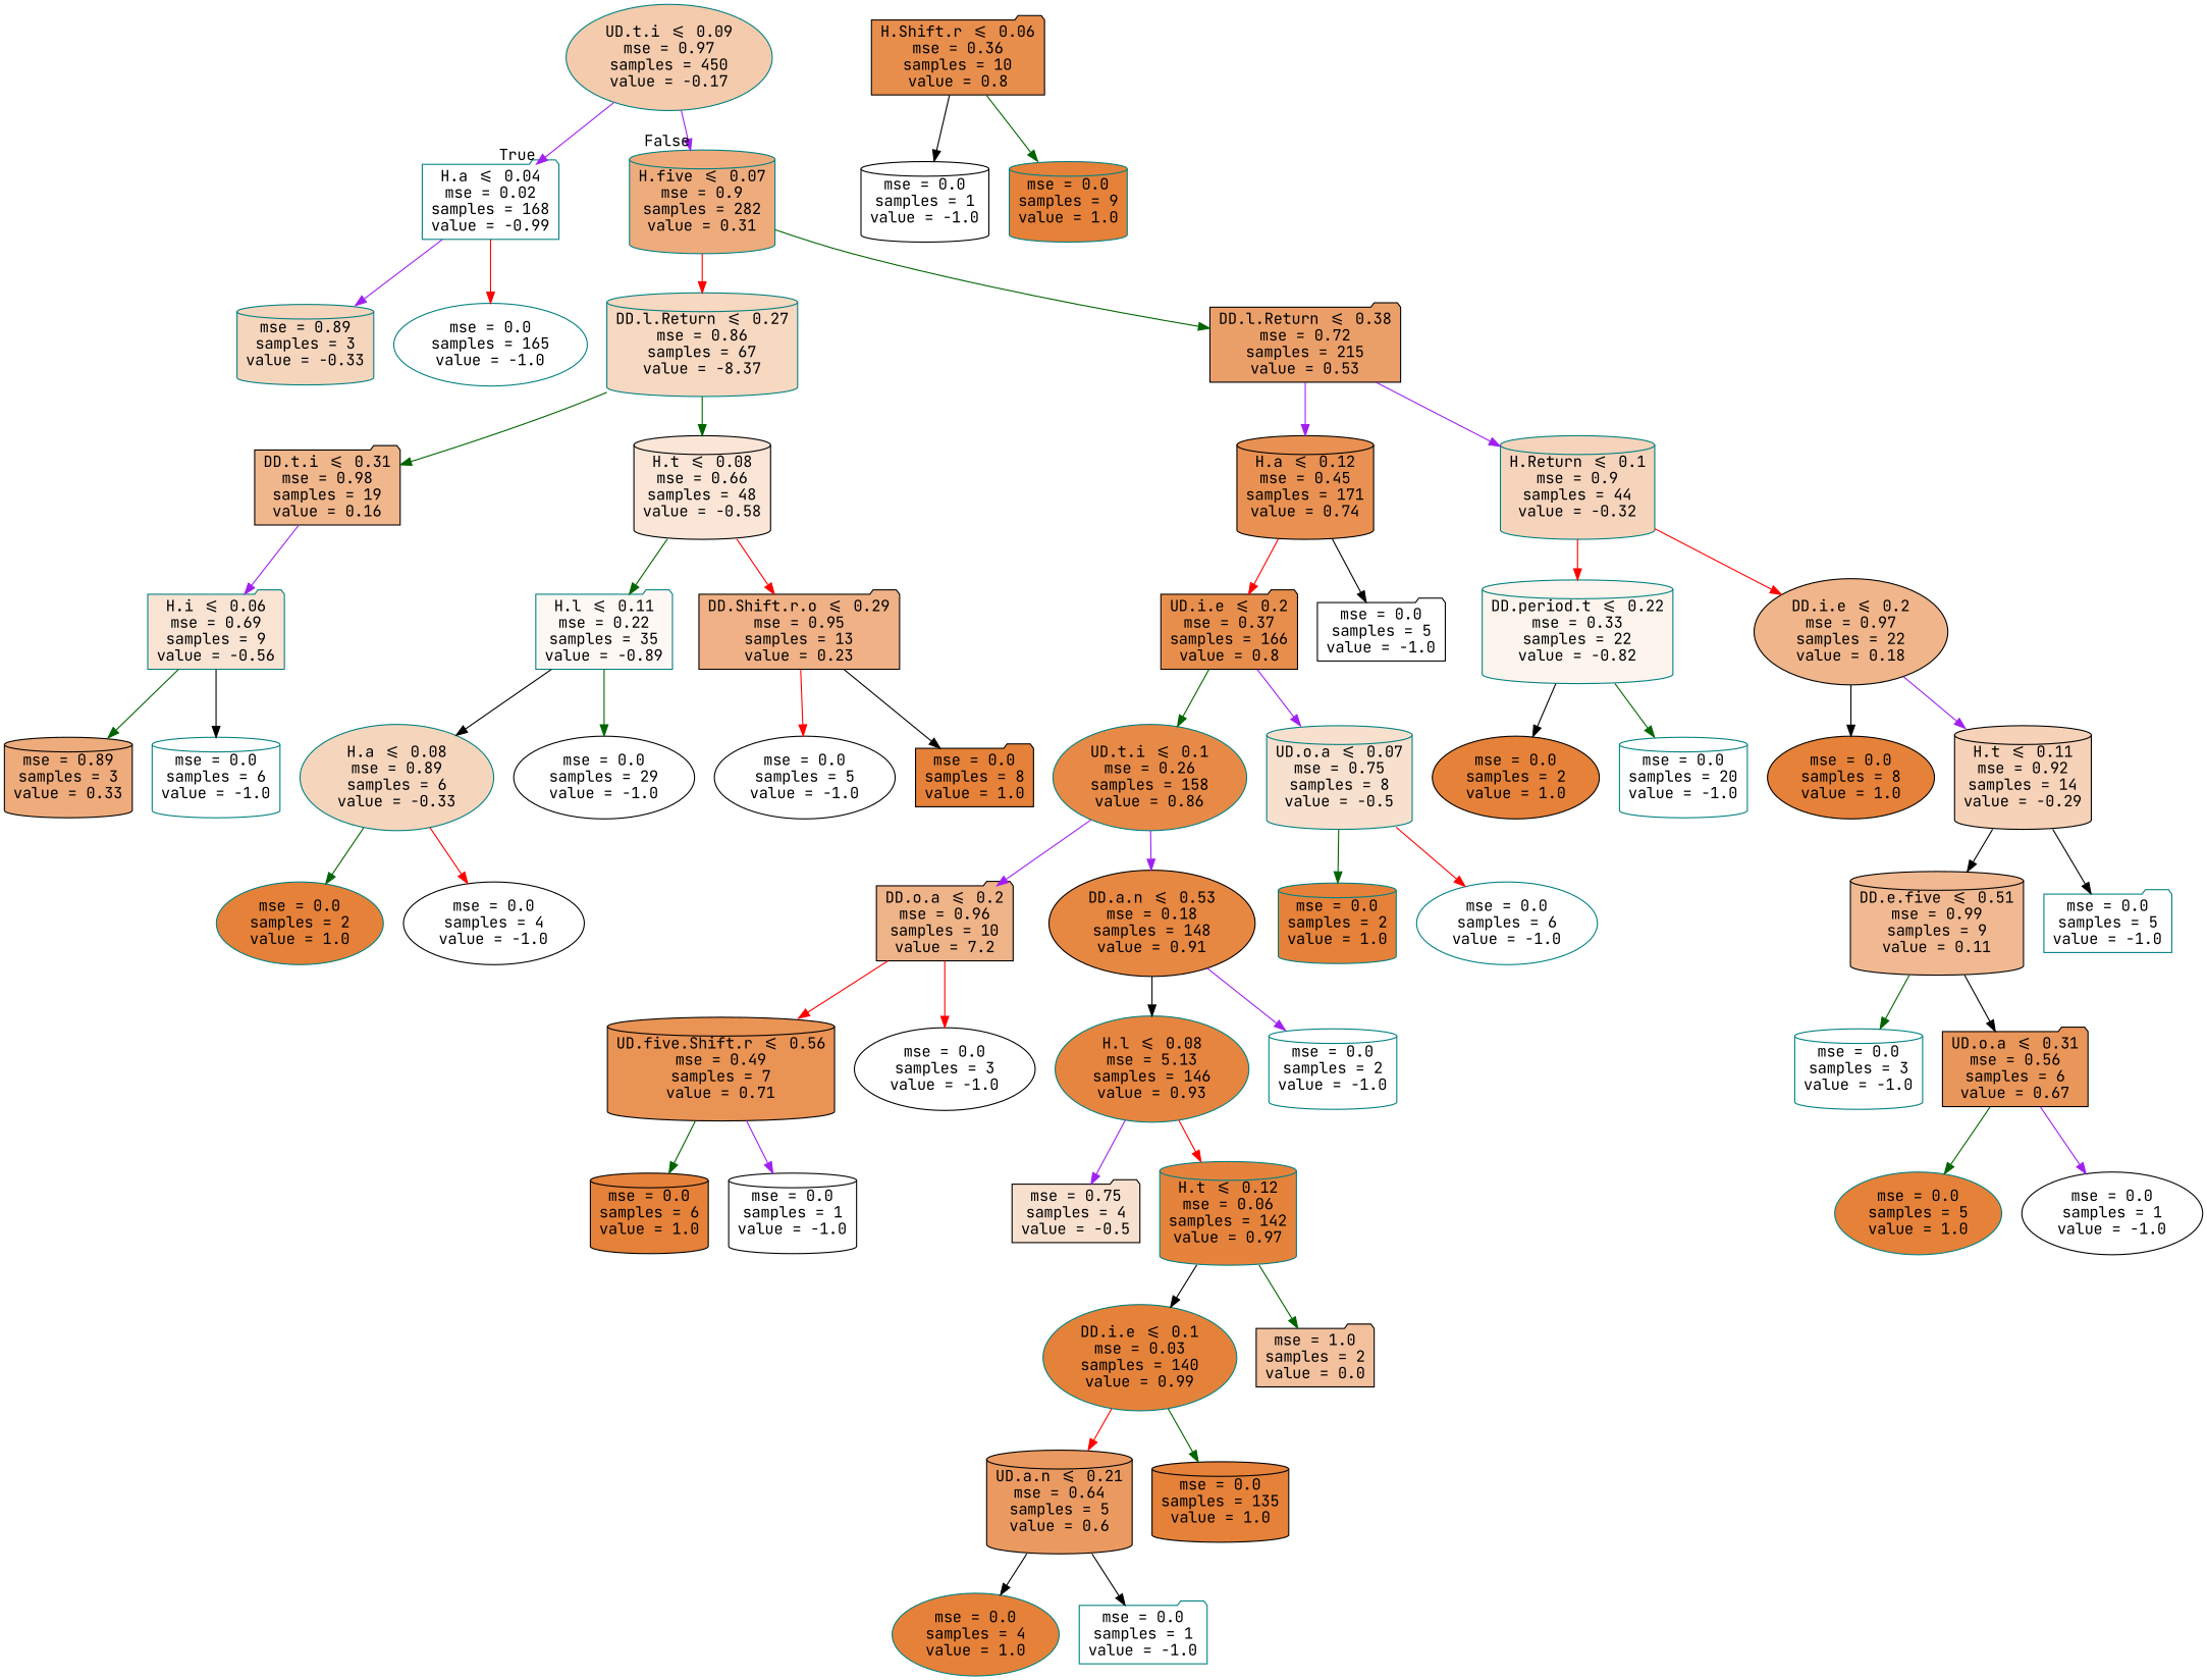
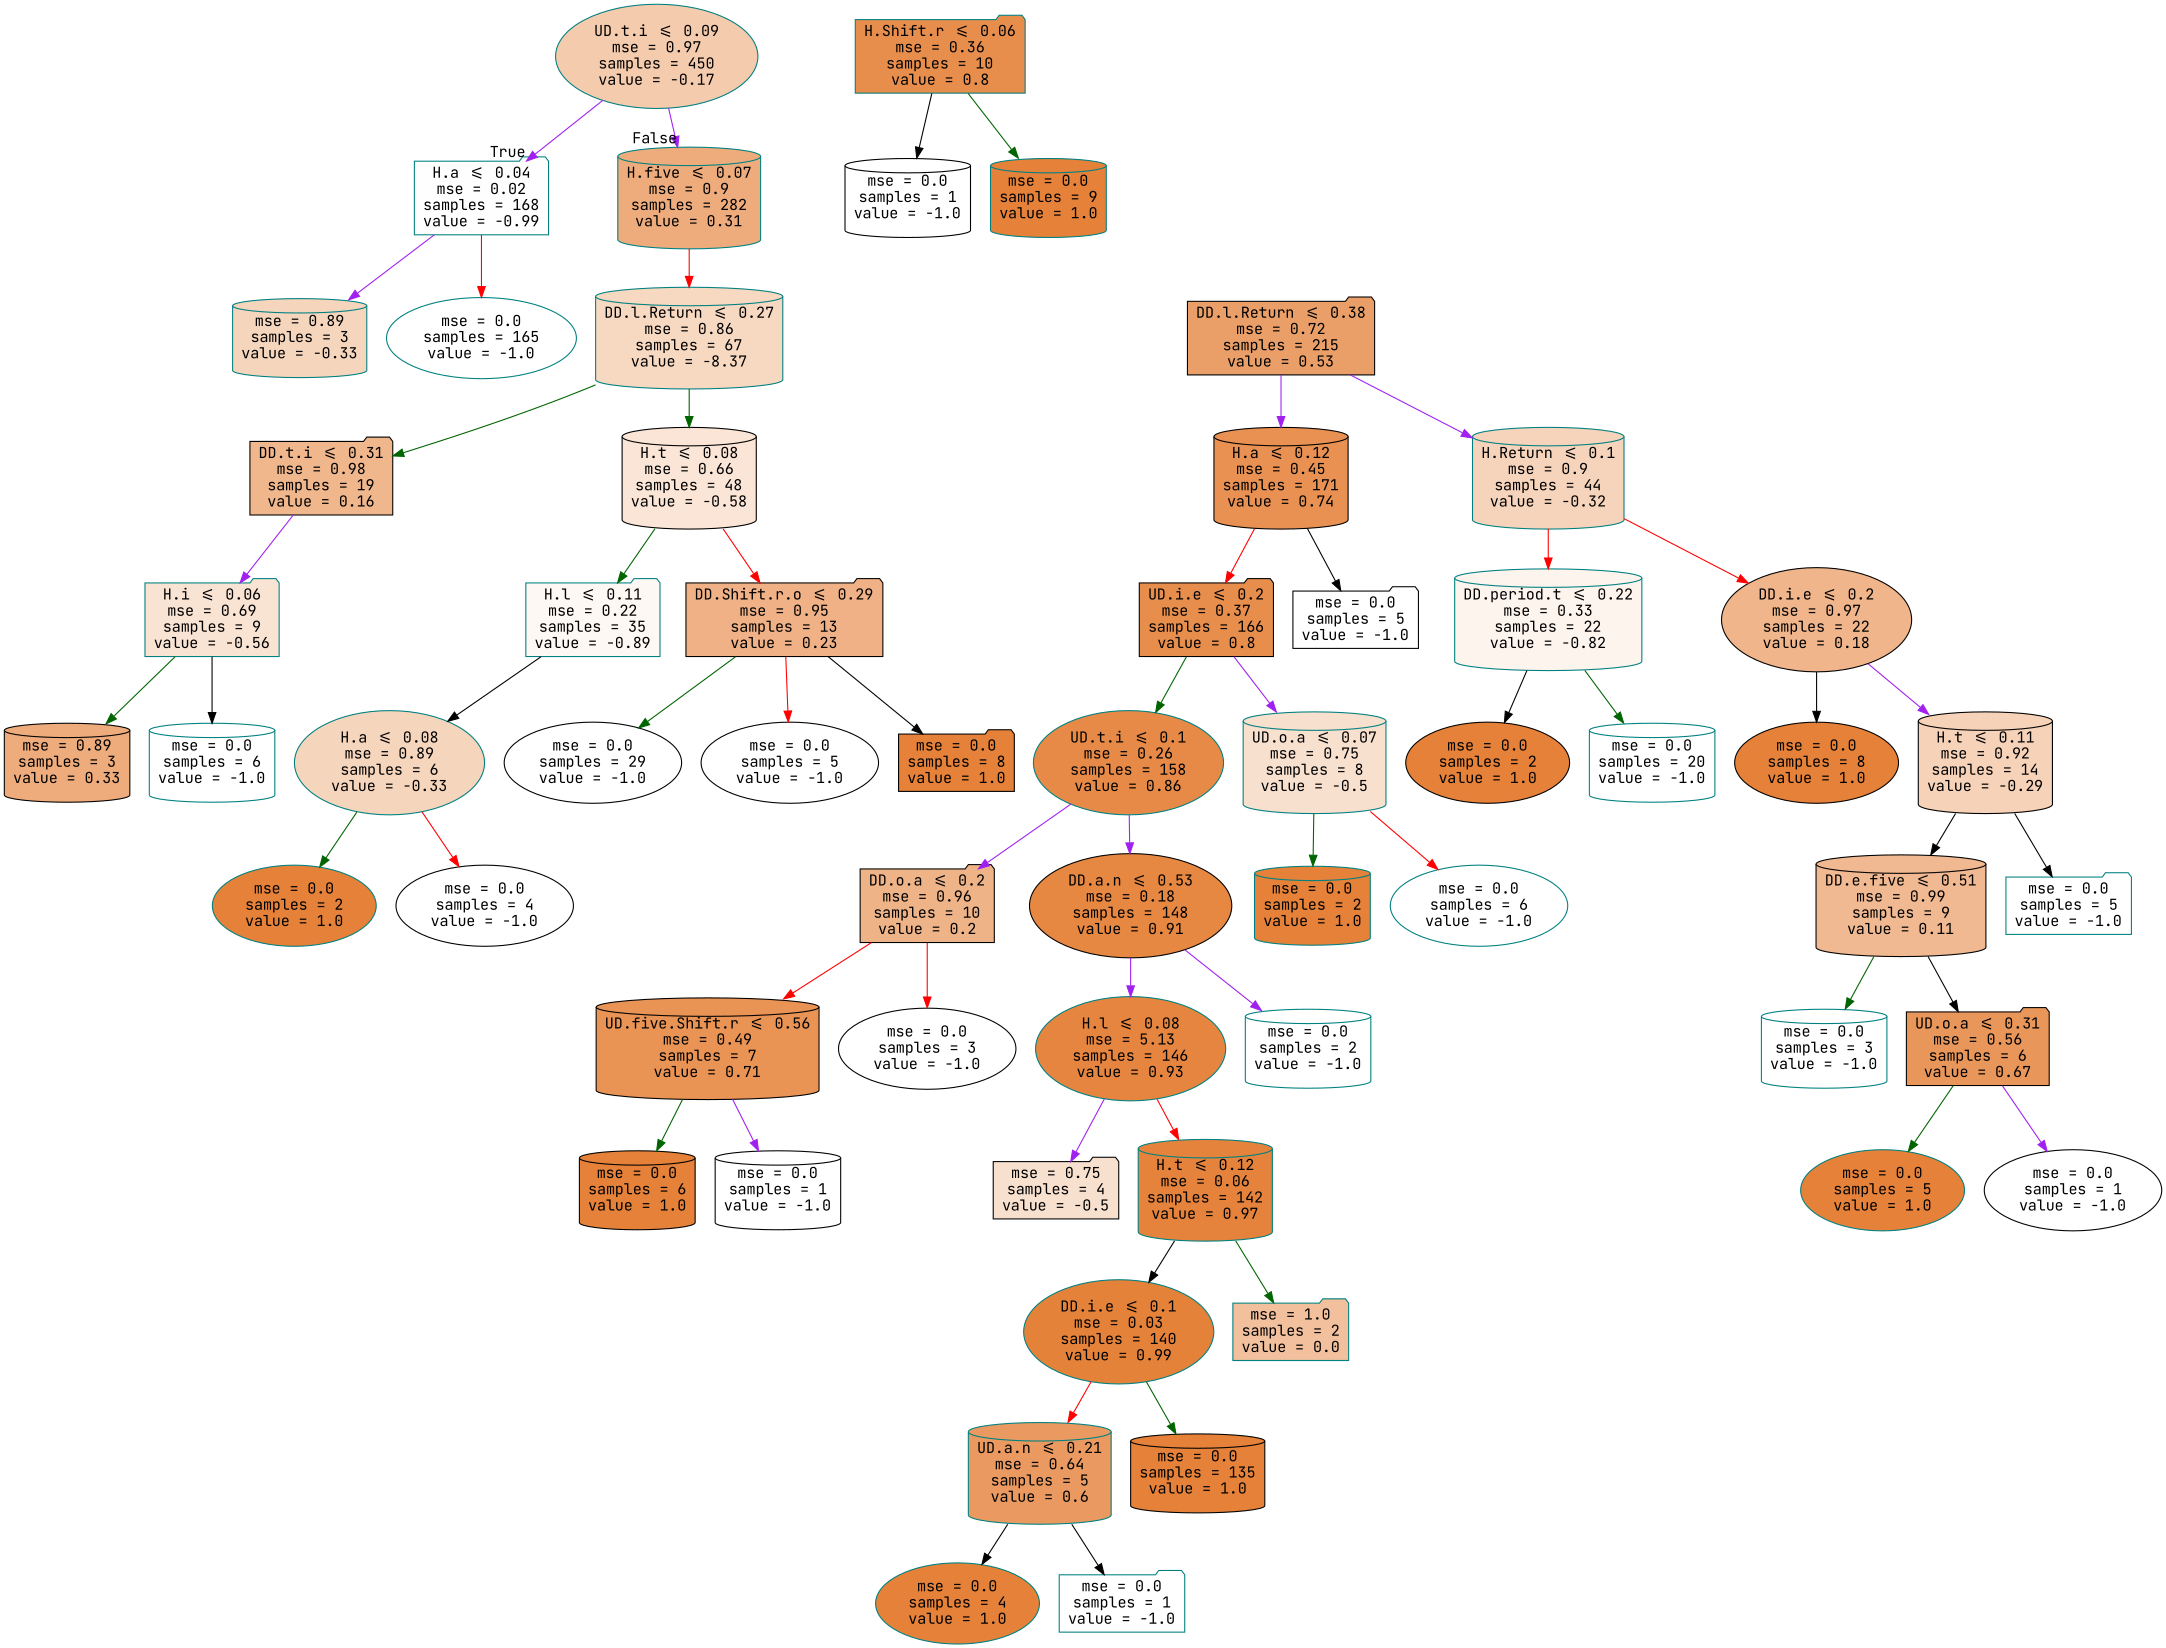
  digraph {
    fontname="JetBrains Mono"
    node [color=teal fillcolor="#ffffff" fontname="JetBrains Mono" shape=cylinder style="filled, rounded"]
    edge [color=darkgreen fontname="JetBrains Mono"]
    n1 [fillcolor="#f4cbad" label="UD.t.i <= 0.09\nmse = 0.97\nsamples = 450\nvalue = -0.17" shape=ellipse]
    n2 [fillcolor="#fffefe" label="H.a <= 0.04\nmse = 0.02\nsamples = 168\nvalue = -0.99" shape=folder]
    n3 [fillcolor="#eeac7d" label="H.five <= 0.07\nmse = 0.9\nsamples = 282\nvalue = 0.31"]
    n4 [fillcolor="#f6d5bd" label="mse = 0.89\nsamples = 3\nvalue = -0.33"]
    n5 [label="mse = 0.0\nsamples = 165\nvalue = -1.0" shape=ellipse]
    n6 [fillcolor="#f7d8c1" label="DD.l.Return <= 0.27\nmse = 0.86\nsamples = 67\nvalue = -8.37"]
    n7 [color=black fillcolor="#eb9f68" label="DD.l.Return <= 0.38\nmse = 0.72\nsamples = 215\nvalue = 0.53" shape=folder]
    n8 [color=black fillcolor="#f0b68c" label="DD.t.i <= 0.31\nmse = 0.98\nsamples = 19\nvalue = 0.16" shape=folder]
    n9 [color=black fillcolor="#fae5d6" label="H.t <= 0.08\nmse = 0.66\nsamples = 48\nvalue = -0.58"]
    n10 [color=black fillcolor="#e89152" label="H.a <= 0.12\nmse = 0.45\nsamples = 171\nvalue = 0.74"]
    n11 [fillcolor="#f6d4bc" label="H.Return <= 0.1\nmse = 0.9\nsamples = 44\nvalue = -0.32"]
    n12 [fillcolor="#f9e3d3" label="H.i <= 0.06\nmse = 0.69\nsamples = 9\nvalue = -0.56" shape=folder]
    n13 [fillcolor="#fef8f4" label="H.l <= 0.11\nmse = 0.22\nsamples = 35\nvalue = -0.89" shape=folder]
    n14 [color=black fillcolor="#efb185" label="DD.Shift.r.o <= 0.29\nmse = 0.95\nsamples = 13\nvalue = 0.23" shape=folder]
    n15 [color=black fillcolor="#eeab7b" label="mse = 0.89\nsamples = 3\nvalue = 0.33"]
    n16 [label="mse = 0.0\nsamples = 6\nvalue = -1.0"]
-   n17 [color=black fillcolor="#e88e4d" label="H.Shift.r <= 0.06\nmse = 0.36\nsamples = 10\nvalue = 0.8" shape=folder]
+   n17 [fillcolor="#e88e4d" label="H.Shift.r <= 0.06\nmse = 0.36\nsamples = 10\nvalue = 0.8" shape=folder]
    n18 [color=black label="mse = 0.0\nsamples = 1\nvalue = -1.0"]
    n19 [fillcolor="#e58139" label="mse = 0.0\nsamples = 9\nvalue = 1.0"]
    n20 [color=black label="mse = 0.0\nsamples = 29\nvalue = -1.0" shape=ellipse]
    n21 [fillcolor="#f6d5bd" label="H.a <= 0.08\nmse = 0.89\nsamples = 6\nvalue = -0.33" shape=ellipse]
    n22 [color=black label="mse = 0.0\nsamples = 5\nvalue = -1.0" shape=ellipse]
    n23 [color=black fillcolor="#e58139" label="mse = 0.0\nsamples = 8\nvalue = 1.0" shape=folder]
    n24 [fillcolor="#e58139" label="mse = 0.0\nsamples = 2\nvalue = 1.0" shape=ellipse]
    n25 [color=black label="mse = 0.0\nsamples = 4\nvalue = -1.0" shape=ellipse]
    n26 [color=black fillcolor="#e88e4d" label="UD.i.e <= 0.2\nmse = 0.37\nsamples = 166\nvalue = 0.8" shape=folder]
    n27 [color=black label="mse = 0.0\nsamples = 5\nvalue = -1.0" shape=folder]
    n28 [fillcolor="#fdf4ed" label="DD.period.t <= 0.22\nmse = 0.33\nsamples = 22\nvalue = -0.82"]
    n29 [color=black fillcolor="#f0b58a" label="DD.i.e <= 0.2\nmse = 0.97\nsamples = 22\nvalue = 0.18" shape=ellipse]
    n30 [fillcolor="#e78a47" label="UD.t.i <= 0.1\nmse = 0.26\nsamples = 158\nvalue = 0.86" shape=ellipse]
    n31 [fillcolor="#f8e0ce" label="UD.o.a <= 0.07\nmse = 0.75\nsamples = 8\nvalue = -0.5"]
-   n32 [color=black fillcolor="#efb388" label="DD.o.a <= 0.2\nmse = 0.96\nsamples = 10\nvalue = 7.2" shape=folder]
+   n32 [color=black fillcolor="#efb388" label="DD.o.a <= 0.2\nmse = 0.96\nsamples = 10\nvalue = 0.2" shape=folder]
    n33 [color=black fillcolor="#e68742" label="DD.a.n <= 0.53\nmse = 0.18\nsamples = 148\nvalue = 0.91" shape=ellipse]
    n34 [fillcolor="#e58139" label="mse = 0.0\nsamples = 2\nvalue = 1.0"]
    n35 [label="mse = 0.0\nsamples = 6\nvalue = -1.0" shape=ellipse]
    n36 [color=black fillcolor="#e99355" label="UD.five.Shift.r <= 0.56\nmse = 0.49\nsamples = 7\nvalue = 0.71"]
    n37 [color=black label="mse = 0.0\nsamples = 3\nvalue = -1.0" shape=ellipse]
    n38 [fillcolor="#e68540" label="H.l <= 0.08\nmse = 5.13\nsamples = 146\nvalue = 0.93" shape=ellipse]
    n39 [label="mse = 0.0\nsamples = 2\nvalue = -1.0"]
    n40 [color=black fillcolor="#e58139" label="mse = 0.0\nsamples = 6\nvalue = 1.0"]
    n41 [color=black label="mse = 0.0\nsamples = 1\nvalue = -1.0"]
    n42 [color=black fillcolor="#f8e0ce" label="mse = 0.75\nsamples = 4\nvalue = -0.5" shape=folder]
    n43 [fillcolor="#e5833c" label="H.t <= 0.12\nmse = 0.06\nsamples = 142\nvalue = 0.97"]
    n44 [fillcolor="#e5823a" label="DD.i.e <= 0.1\nmse = 0.03\nsamples = 140\nvalue = 0.99" shape=ellipse]
-   n45 [color=black fillcolor="#f2c09c" label="mse = 1.0\nsamples = 2\nvalue = 0.0" shape=folder]
-   n46 [color=black fillcolor="#ea9a61" label="UD.a.n <= 0.21\nmse = 0.64\nsamples = 5\nvalue = 0.6"]
+   n45 [fillcolor="#f2c09c" label="mse = 1.0\nsamples = 2\nvalue = 0.0" shape=folder]
+   n46 [fillcolor="#ea9a61" label="UD.a.n <= 0.21\nmse = 0.64\nsamples = 5\nvalue = 0.6"]
    n47 [color=black fillcolor="#e58139" label="mse = 0.0\nsamples = 135\nvalue = 1.0"]
    n48 [fillcolor="#e58139" label="mse = 0.0\nsamples = 4\nvalue = 1.0" shape=ellipse]
    n49 [label="mse = 0.0\nsamples = 1\nvalue = -1.0" shape=folder]
    n50 [color=black fillcolor="#e58139" label="mse = 0.0\nsamples = 2\nvalue = 1.0" shape=ellipse]
    n51 [label="mse = 0.0\nsamples = 20\nvalue = -1.0"]
    n52 [color=black fillcolor="#e58139" label="mse = 0.0\nsamples = 8\nvalue = 1.0" shape=ellipse]
    n53 [color=black fillcolor="#f6d2b8" label="H.t <= 0.11\nmse = 0.92\nsamples = 14\nvalue = -0.29"]
    n54 [color=black fillcolor="#f1b991" label="DD.e.five <= 0.51\nmse = 0.99\nsamples = 9\nvalue = 0.11"]
    n55 [label="mse = 0.0\nsamples = 5\nvalue = -1.0" shape=folder]
    n56 [label="mse = 0.0\nsamples = 3\nvalue = -1.0"]
    n57 [color=black fillcolor="#e9965a" label="UD.o.a <= 0.31\nmse = 0.56\nsamples = 6\nvalue = 0.67" shape=folder]
    n58 [fillcolor="#e58139" label="mse = 0.0\nsamples = 5\nvalue = 1.0" shape=ellipse]
    n59 [color=black label="mse = 0.0\nsamples = 1\nvalue = -1.0" shape=ellipse]
    n1 -> n2 [color=purple headlabel=True labelangle=45 labeldistance=2.5]
    n1 -> n3 [color=purple headlabel=False labelangle=-45 labeldistance=2.5]
    n2 -> n4 [color=purple]
    n2 -> n5 [color=red]
    n3 -> n6 [color=red]
-   n3 -> n7
    n6 -> n8
    n6 -> n9
    n7 -> n10 [color=purple]
    n7 -> n11 [color=purple]
    n8 -> n12 [color=purple]
    n9 -> n13
    n9 -> n14 [color=red]
    n10 -> n26 [color=red]
    n10 -> n27 [color=black]
    n11 -> n28 [color=red]
    n11 -> n29 [color=red]
    n12 -> n15
    n12 -> n16 [color=black]
-   n13 -> n20
+   n14 -> n20
    n13 -> n21 [color=black]
    n14 -> n22 [color=red]
    n14 -> n23 [color=black]
    n17 -> n18 [color=black]
    n17 -> n19
    n21 -> n24
    n21 -> n25 [color=red]
    n26 -> n30
    n26 -> n31 [color=purple]
    n28 -> n50 [color=black]
    n28 -> n51
    n29 -> n52 [color=black]
    n29 -> n53 [color=purple]
    n30 -> n32 [color=purple]
    n30 -> n33 [color=purple]
    n31 -> n34
    n31 -> n35 [color=red]
    n32 -> n36 [color=red]
    n32 -> n37 [color=red]
-   n33 -> n38 [color=black]
+   n33 -> n38 [color=purple]
    n33 -> n39 [color=purple]
    n36 -> n40
    n36 -> n41 [color=purple]
    n38 -> n42 [color=purple]
    n38 -> n43 [color=red]
    n43 -> n44 [color=black]
    n43 -> n45
    n44 -> n46 [color=red]
    n44 -> n47
    n46 -> n48 [color=black]
    n46 -> n49 [color=black]
    n53 -> n54 [color=black]
    n53 -> n55 [color=black]
    n54 -> n56
    n54 -> n57 [color=black]
    n57 -> n58
    n57 -> n59 [color=purple]
  }
